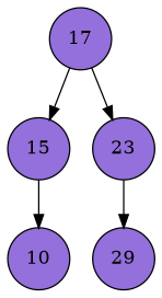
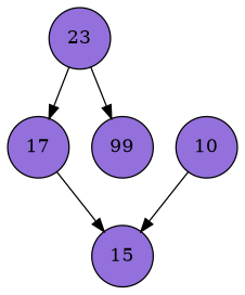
  digraph {
    node [color=black fillcolor="#9370DB" shape=circle style=filled]
    edge [color=black]
    n1 [label=15]
    17
    n3 [label=23]
    10
-   29
-   n1 -> 10
+   29 [label=99]
+   10 -> n1
    17 -> n1
-   17 -> n3
+   n3 -> 17
    n3 -> 29
  }
